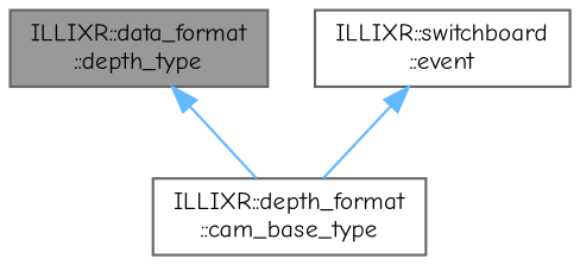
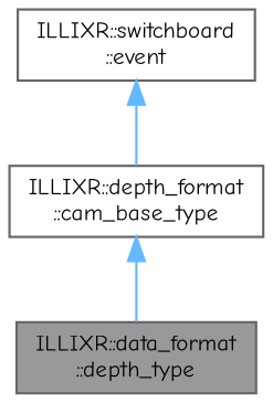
  digraph {
    fontname="Comic Neue"
    node [color=gray40 fillcolor=white fontname="Comic Neue" fontsize=10 shape=box style=filled]
    edge [color=steelblue1 dir=back fontname="Comic Neue" fontsize=10 labelfontname=Helvetica labelfontsize=10 style=solid]
    n1 [fillcolor=grey60 fontcolor=black height=0.2 label="ILLIXR::data_format\l::depth_type" width=0.4]
    n2 [height=0.2 label="ILLIXR::depth_format\l::cam_base_type" width=0.4]
    n3 [height=0.2 label="ILLIXR::switchboard\l::event" width=0.4]
-   n1 -> n2
+   n2 -> n1
    n3 -> n2
  }
